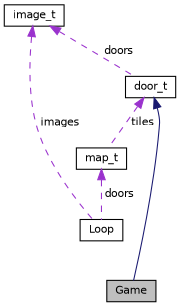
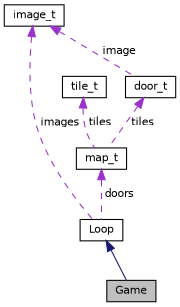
  digraph {
    node [color=black fillcolor=white fontname=Helvetica fontsize=10 shape=record style=filled]
    edge [color=darkorchid3 dir=back fontname=Helvetica fontsize=10 labelfontname=Helvetica labelfontsize=10 style=dashed]
    n1 [fillcolor=grey75 fontcolor=black height=0.2 label=Game width=0.4]
    n2 [height=0.2 label=Loop width=0.4]
    n3 [height=0.2 label=map_t width=0.4]
    n4 [height=0.2 label=door_t width=0.4]
    n5 [height=0.2 label=image_t width=0.4]
-   n4 -> n1 [color=midnightblue style=solid]
+   n6 [height=0.2 label=tile_t width=0.4]
+   n2 -> n1 [color=midnightblue style=solid]
    n3 -> n2 [label=" doors"]
    n4 -> n3 [label=" tiles"]
    n5 -> n2 [label=" images"]
-   n5 -> n4 [label=" doors"]
+   n5 -> n4 [label=" image"]
+   n6 -> n3 [label=" tiles"]
  }
